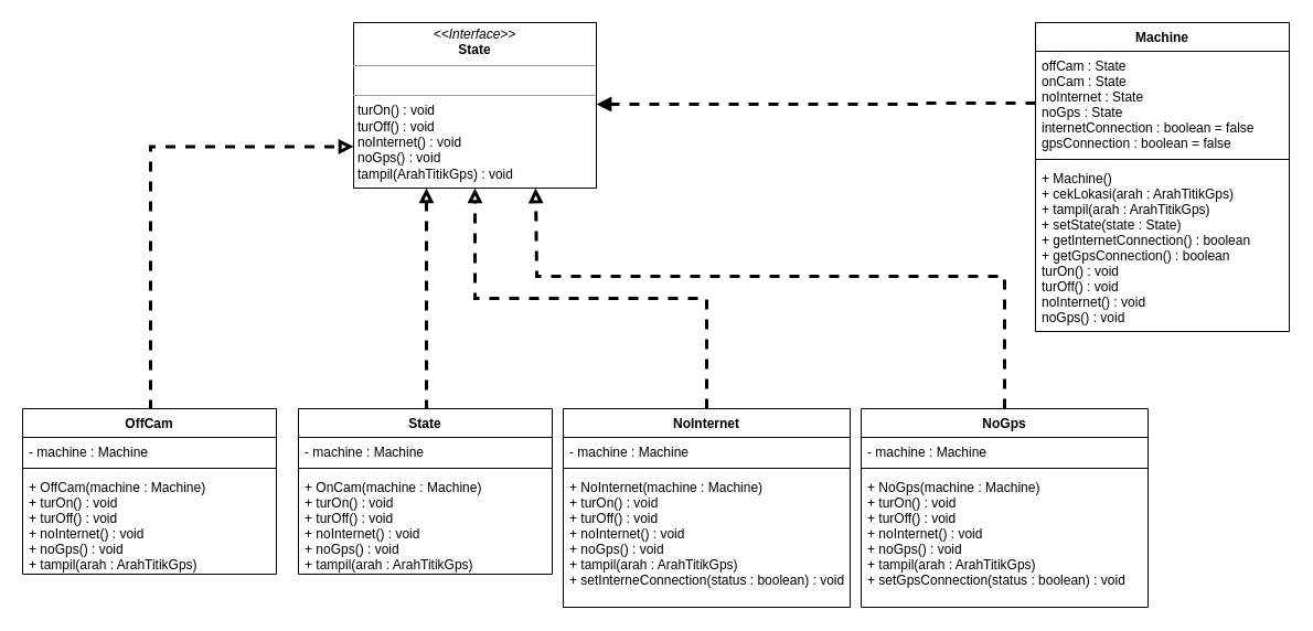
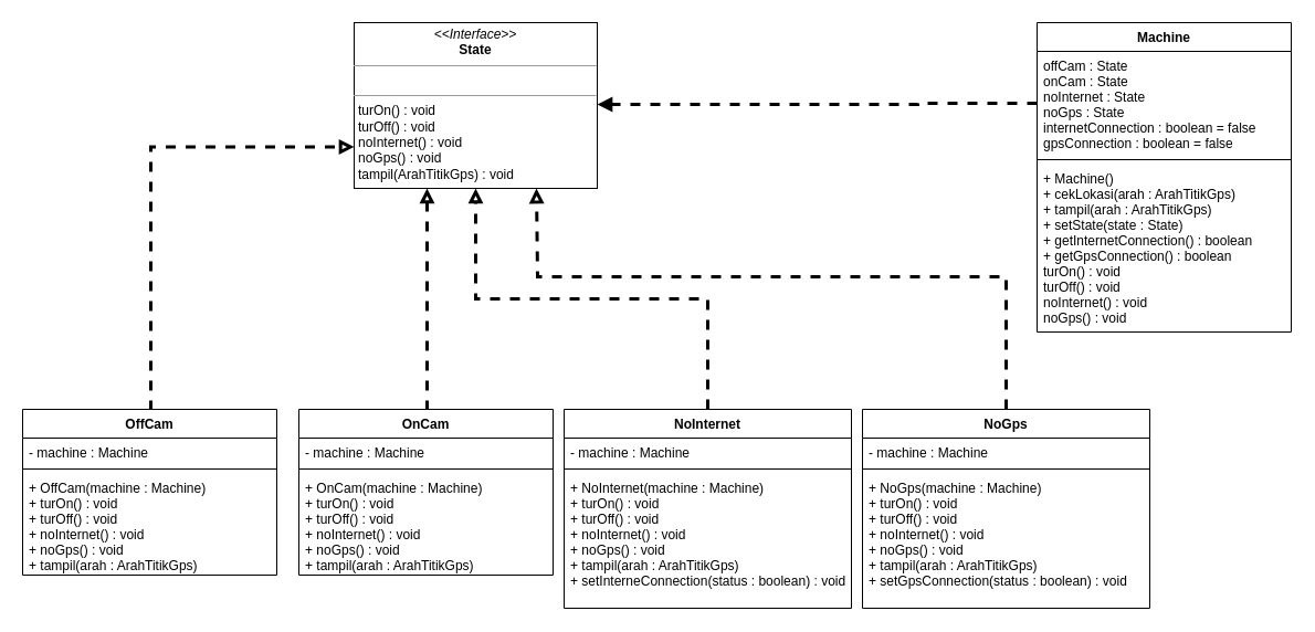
  <mxCell id="0" />
  <mxCell id="1" parent="0" />
  <mxCell id="2" value="&lt;p style=&quot;margin: 0px ; margin-top: 4px ; text-align: center&quot;&gt;&lt;i&gt;&amp;lt;&amp;lt;Interface&amp;gt;&amp;gt;&lt;/i&gt;&lt;br&gt;&lt;b&gt;State&lt;/b&gt;&lt;/p&gt;&lt;hr size=&quot;1&quot;&gt;&lt;p style=&quot;margin: 0px ; margin-left: 4px&quot;&gt;&lt;br&gt;&lt;/p&gt;&lt;hr size=&quot;1&quot;&gt;&lt;p style=&quot;margin: 0px ; margin-left: 4px&quot;&gt;turOn() : void&lt;br&gt;&lt;/p&gt;&lt;p style=&quot;margin: 0px ; margin-left: 4px&quot;&gt;turOff() : void&lt;br&gt;&lt;/p&gt;&lt;p style=&quot;margin: 0px ; margin-left: 4px&quot;&gt;noInternet() : void&lt;br&gt;&lt;/p&gt;&lt;p style=&quot;margin: 0px ; margin-left: 4px&quot;&gt;noGps() : void&lt;br&gt;&lt;/p&gt;&lt;p style=&quot;margin: 0px ; margin-left: 4px&quot;&gt;tampil(ArahTitikGps) : void&lt;/p&gt;" style="verticalAlign=top;align=left;overflow=fill;fontSize=12;fontFamily=Helvetica;html=1;gradientColor=none;" vertex="1" parent="1"><mxGeometry x="320" y="20" width="220" height="150" as="geometry" /></mxCell>
  <mxCell id="3" value="Machine" style="swimlane;fontStyle=1;align=center;verticalAlign=top;childLayout=stackLayout;horizontal=1;startSize=26;horizontalStack=0;resizeParent=1;resizeParentMax=0;resizeLast=0;collapsible=1;marginBottom=0;gradientColor=none;" vertex="1" parent="1"><mxGeometry x="938" y="20" width="230" height="280" as="geometry"><mxRectangle x="300" y="40" width="80" height="26" as="alternateBounds" /></mxGeometry></mxCell>
  <mxCell id="4" value="offCam : State&#10;onCam : State&#10;noInternet : State&#10;noGps : State&#10;internetConnection : boolean = false&#10;gpsConnection : boolean = false" style="text;strokeColor=none;fillColor=none;align=left;verticalAlign=top;spacingLeft=4;spacingRight=4;overflow=hidden;rotatable=0;points=[[0,0.5],[1,0.5]];portConstraint=eastwest;" vertex="1" parent="3"><mxGeometry y="26" width="230" height="94" as="geometry" /></mxCell>
  <mxCell id="5" value="" style="line;strokeWidth=1;fillColor=none;align=left;verticalAlign=middle;spacingTop=-1;spacingLeft=3;spacingRight=3;rotatable=0;labelPosition=right;points=[];portConstraint=eastwest;" vertex="1" parent="3"><mxGeometry y="120" width="230" height="8" as="geometry" /></mxCell>
  <mxCell id="6" value="+ Machine()&#10;+ cekLokasi(arah : ArahTitikGps)&#10;+ tampil(arah : ArahTitikGps)&#10;+ setState(state : State)&#10;+ getInternetConnection() : boolean&#10;+ getGpsConnection() : boolean&#10;turOn() : void&#10;turOff() : void&#10;noInternet() : void&#10;noGps() : void" style="text;strokeColor=none;fillColor=none;align=left;verticalAlign=top;spacingLeft=4;spacingRight=4;overflow=hidden;rotatable=0;points=[[0,0.5],[1,0.5]];portConstraint=eastwest;" vertex="1" parent="3"><mxGeometry y="128" width="230" height="152" as="geometry" /></mxCell>
  <mxCell id="7" style="edgeStyle=orthogonalEdgeStyle;rounded=0;orthogonalLoop=1;jettySize=auto;html=1;exitX=0.5;exitY=0;exitDx=0;exitDy=0;entryX=0;entryY=0.75;entryDx=0;entryDy=0;dashed=1;strokeWidth=3;endArrow=block;endFill=0;" edge="1" parent="1" source="8" target="2"><mxGeometry relative="1" as="geometry"><Array as="points"><mxPoint x="136" y="133" /></Array></mxGeometry></mxCell>
  <mxCell id="8" value="OffCam" style="swimlane;fontStyle=1;align=center;verticalAlign=top;childLayout=stackLayout;horizontal=1;startSize=26;horizontalStack=0;resizeParent=1;resizeParentMax=0;resizeLast=0;collapsible=1;marginBottom=0;gradientColor=none;" vertex="1" parent="1"><mxGeometry x="20" y="370" width="230" height="150" as="geometry"><mxRectangle x="300" y="40" width="80" height="26" as="alternateBounds" /></mxGeometry></mxCell>
  <mxCell id="9" value="- machine : Machine&#10;" style="text;strokeColor=none;fillColor=none;align=left;verticalAlign=top;spacingLeft=4;spacingRight=4;overflow=hidden;rotatable=0;points=[[0,0.5],[1,0.5]];portConstraint=eastwest;" vertex="1" parent="8"><mxGeometry y="26" width="230" height="24" as="geometry" /></mxCell>
  <mxCell id="10" value="" style="line;strokeWidth=1;fillColor=none;align=left;verticalAlign=middle;spacingTop=-1;spacingLeft=3;spacingRight=3;rotatable=0;labelPosition=right;points=[];portConstraint=eastwest;" vertex="1" parent="8"><mxGeometry y="50" width="230" height="8" as="geometry" /></mxCell>
  <mxCell id="11" value="+ OffCam(machine : Machine)&#10;+ turOn() : void&#10;+ turOff() : void&#10;+ noInternet() : void&#10;+ noGps() : void&#10;+ tampil(arah : ArahTitikGps)" style="text;strokeColor=none;fillColor=none;align=left;verticalAlign=top;spacingLeft=4;spacingRight=4;overflow=hidden;rotatable=0;points=[[0,0.5],[1,0.5]];portConstraint=eastwest;" vertex="1" parent="8"><mxGeometry y="58" width="230" height="92" as="geometry" /></mxCell>
  <mxCell id="12" style="edgeStyle=orthogonalEdgeStyle;rounded=0;orthogonalLoop=1;jettySize=auto;html=1;exitX=0.5;exitY=0;exitDx=0;exitDy=0;dashed=1;strokeWidth=3;endArrow=block;endFill=0;" edge="1" parent="1" source="13" target="2"><mxGeometry relative="1" as="geometry"><Array as="points"><mxPoint x="386" y="220" /><mxPoint x="386" y="220" /></Array></mxGeometry></mxCell>
- <mxCell id="13" value="State" style="swimlane;fontStyle=1;align=center;verticalAlign=top;childLayout=stackLayout;horizontal=1;startSize=26;horizontalStack=0;resizeParent=1;resizeParentMax=0;resizeLast=0;collapsible=1;marginBottom=0;gradientColor=none;" vertex="1" parent="1"><mxGeometry x="270" y="370" width="230" height="150" as="geometry"><mxRectangle x="300" y="40" width="80" height="26" as="alternateBounds" /></mxGeometry></mxCell>
+ <mxCell id="13" value="OnCam" style="swimlane;fontStyle=1;align=center;verticalAlign=top;childLayout=stackLayout;horizontal=1;startSize=26;horizontalStack=0;resizeParent=1;resizeParentMax=0;resizeLast=0;collapsible=1;marginBottom=0;gradientColor=none;" vertex="1" parent="1"><mxGeometry x="270" y="370" width="230" height="150" as="geometry"><mxRectangle x="300" y="40" width="80" height="26" as="alternateBounds" /></mxGeometry></mxCell>
  <mxCell id="14" value="- machine : Machine&#10;" style="text;strokeColor=none;fillColor=none;align=left;verticalAlign=top;spacingLeft=4;spacingRight=4;overflow=hidden;rotatable=0;points=[[0,0.5],[1,0.5]];portConstraint=eastwest;" vertex="1" parent="13"><mxGeometry y="26" width="230" height="24" as="geometry" /></mxCell>
  <mxCell id="15" value="" style="line;strokeWidth=1;fillColor=none;align=left;verticalAlign=middle;spacingTop=-1;spacingLeft=3;spacingRight=3;rotatable=0;labelPosition=right;points=[];portConstraint=eastwest;" vertex="1" parent="13"><mxGeometry y="50" width="230" height="8" as="geometry" /></mxCell>
  <mxCell id="16" value="+ OnCam(machine : Machine)&#10;+ turOn() : void&#10;+ turOff() : void&#10;+ noInternet() : void&#10;+ noGps() : void&#10;+ tampil(arah : ArahTitikGps)" style="text;strokeColor=none;fillColor=none;align=left;verticalAlign=top;spacingLeft=4;spacingRight=4;overflow=hidden;rotatable=0;points=[[0,0.5],[1,0.5]];portConstraint=eastwest;" vertex="1" parent="13"><mxGeometry y="58" width="230" height="92" as="geometry" /></mxCell>
  <mxCell id="17" style="edgeStyle=orthogonalEdgeStyle;rounded=0;orthogonalLoop=1;jettySize=auto;html=1;exitX=0.5;exitY=0;exitDx=0;exitDy=0;dashed=1;strokeWidth=3;endArrow=block;endFill=0;" edge="1" parent="1" source="18" target="2"><mxGeometry relative="1" as="geometry" /></mxCell>
  <mxCell id="18" value="NoInternet" style="swimlane;fontStyle=1;align=center;verticalAlign=top;childLayout=stackLayout;horizontal=1;startSize=26;horizontalStack=0;resizeParent=1;resizeParentMax=0;resizeLast=0;collapsible=1;marginBottom=0;gradientColor=none;" vertex="1" parent="1"><mxGeometry x="510" y="370" width="260" height="180" as="geometry"><mxRectangle x="300" y="40" width="80" height="26" as="alternateBounds" /></mxGeometry></mxCell>
  <mxCell id="19" value="- machine : Machine&#10;" style="text;strokeColor=none;fillColor=none;align=left;verticalAlign=top;spacingLeft=4;spacingRight=4;overflow=hidden;rotatable=0;points=[[0,0.5],[1,0.5]];portConstraint=eastwest;" vertex="1" parent="18"><mxGeometry y="26" width="260" height="24" as="geometry" /></mxCell>
  <mxCell id="20" value="" style="line;strokeWidth=1;fillColor=none;align=left;verticalAlign=middle;spacingTop=-1;spacingLeft=3;spacingRight=3;rotatable=0;labelPosition=right;points=[];portConstraint=eastwest;" vertex="1" parent="18"><mxGeometry y="50" width="260" height="8" as="geometry" /></mxCell>
  <mxCell id="21" value="+ NoInternet(machine : Machine)&#10;+ turOn() : void&#10;+ turOff() : void&#10;+ noInternet() : void&#10;+ noGps() : void&#10;+ tampil(arah : ArahTitikGps)&#10;+ setInterneConnection(status : boolean) : void" style="text;strokeColor=none;fillColor=none;align=left;verticalAlign=top;spacingLeft=4;spacingRight=4;overflow=hidden;rotatable=0;points=[[0,0.5],[1,0.5]];portConstraint=eastwest;" vertex="1" parent="18"><mxGeometry y="58" width="260" height="122" as="geometry" /></mxCell>
  <mxCell id="22" style="edgeStyle=orthogonalEdgeStyle;rounded=0;orthogonalLoop=1;jettySize=auto;html=1;exitX=0.5;exitY=0;exitDx=0;exitDy=0;entryX=0.75;entryY=1;entryDx=0;entryDy=0;dashed=1;endArrow=block;endFill=0;strokeWidth=3;jumpSize=5;" edge="1" parent="1" source="23" target="2"><mxGeometry relative="1" as="geometry"><Array as="points"><mxPoint x="910" y="250" /><mxPoint x="486" y="250" /></Array></mxGeometry></mxCell>
  <mxCell id="23" value="NoGps" style="swimlane;fontStyle=1;align=center;verticalAlign=top;childLayout=stackLayout;horizontal=1;startSize=26;horizontalStack=0;resizeParent=1;resizeParentMax=0;resizeLast=0;collapsible=1;marginBottom=0;gradientColor=none;" vertex="1" parent="1"><mxGeometry x="780" y="370" width="260" height="180" as="geometry"><mxRectangle x="300" y="40" width="80" height="26" as="alternateBounds" /></mxGeometry></mxCell>
  <mxCell id="24" value="- machine : Machine&#10;" style="text;strokeColor=none;fillColor=none;align=left;verticalAlign=top;spacingLeft=4;spacingRight=4;overflow=hidden;rotatable=0;points=[[0,0.5],[1,0.5]];portConstraint=eastwest;" vertex="1" parent="23"><mxGeometry y="26" width="260" height="24" as="geometry" /></mxCell>
  <mxCell id="25" value="" style="line;strokeWidth=1;fillColor=none;align=left;verticalAlign=middle;spacingTop=-1;spacingLeft=3;spacingRight=3;rotatable=0;labelPosition=right;points=[];portConstraint=eastwest;" vertex="1" parent="23"><mxGeometry y="50" width="260" height="8" as="geometry" /></mxCell>
  <mxCell id="26" value="+ NoGps(machine : Machine)&#10;+ turOn() : void&#10;+ turOff() : void&#10;+ noInternet() : void&#10;+ noGps() : void&#10;+ tampil(arah : ArahTitikGps)&#10;+ setGpsConnection(status : boolean) : void" style="text;strokeColor=none;fillColor=none;align=left;verticalAlign=top;spacingLeft=4;spacingRight=4;overflow=hidden;rotatable=0;points=[[0,0.5],[1,0.5]];portConstraint=eastwest;" vertex="1" parent="23"><mxGeometry y="58" width="260" height="122" as="geometry" /></mxCell>
  <mxCell id="27" style="edgeStyle=orthogonalEdgeStyle;rounded=0;orthogonalLoop=1;jettySize=auto;html=1;exitX=0;exitY=0.5;exitDx=0;exitDy=0;dashed=1;strokeWidth=3;endArrow=block;endFill=1;" edge="1" parent="1" source="4"><mxGeometry relative="1" as="geometry"><mxPoint x="540" y="94" as="targetPoint" /><Array as="points"><mxPoint x="830" y="93" /><mxPoint x="830" y="94" /></Array></mxGeometry></mxCell>
